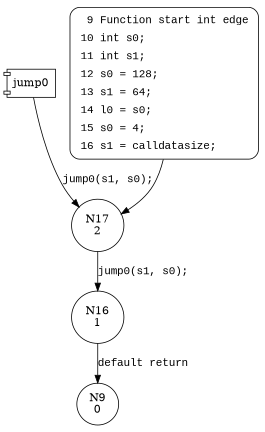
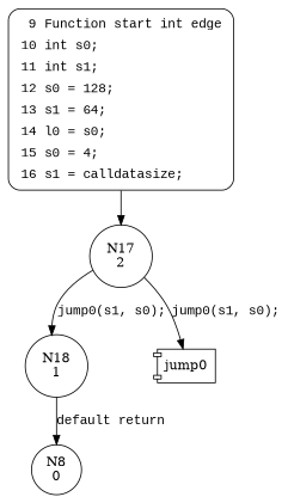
  digraph {
    node [shape=circle]
    edge [fontname="Courier New"]
    n1 [label="N17\n2"]
-   n2 [label="N16\n1"]
+   n2 [label="N18\n1"]
    n3 [label=jump0 shape=component]
-   n4 [label="N9\n0"]
+   n4 [label="N8\n0"]
    n5 [fillcolor=white fontname="Courier New" label=<<table border="0" cellborder="0" cellpadding="3" bgcolor="white"><tr><td align="right">9</td><td align="left">Function start int edge</td></tr><tr><td align="right">10</td><td align="left">int s0;</td></tr><tr><td align="right">11</td><td align="left">int s1;</td></tr><tr><td align="right">12</td><td align="left">s0 = 128;</td></tr><tr><td align="right">13</td><td align="left">s1 = 64;</td></tr><tr><td align="right">14</td><td align="left">l0 = s0;</td></tr><tr><td align="right">15</td><td align="left">s0 = 4;</td></tr><tr><td align="right">16</td><td align="left">s1 = calldatasize;</td></tr></table>> penwidth=1 shape=Mrecord style="filled,bold"]
    n1 -> n2 [label="jump0(s1, s0);"]
-   n3 -> n1 [label="jump0(s1, s0);"]
+   n1 -> n3 [label="jump0(s1, s0);"]
    n2 -> n4 [label="default return"]
    n5 -> n1 [fontname=""]
  }
